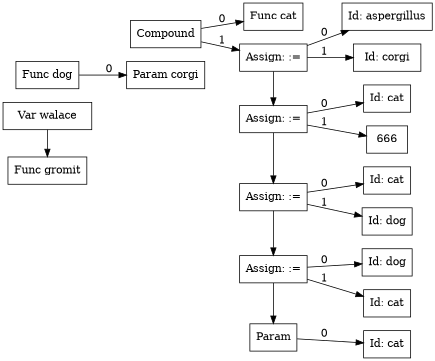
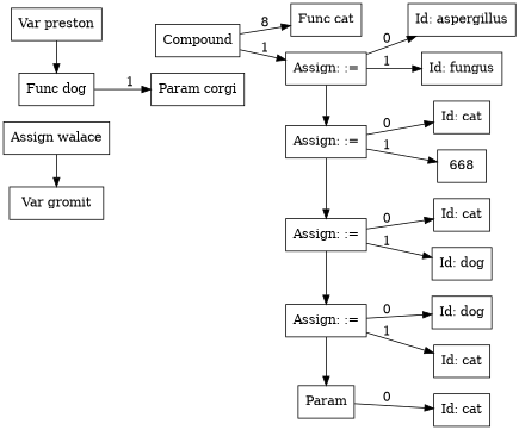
  digraph {
    rankdir=LR
    node [shape=box]
-   n1 [label="Var walace"]
-   n2 [label="Func gromit"]
+   n1 [label="Assign walace"]
+   n2 [label="Var gromit"]
+   n3 [label="Var preston"]
    n4 [label="Func dog"]
    n5 [label="Param corgi"]
    n6 [label=Compound]
    n7 [label="Func cat"]
    n8 [label="Assign: :="]
    n9 [label="Id: aspergillus"]
-   n10 [label="Id: corgi"]
+   n10 [label="Id: fungus"]
    n11 [label="Assign: :="]
    n12 [label="Assign: :="]
    n13 [label="Assign: :="]
    n14 [label=Param]
    n15 [label="Id: cat"]
-   n16 [label=666]
+   n16 [label=668]
    n17 [label="Id: cat"]
    n18 [label="Id: dog"]
    n19 [label="Id: dog"]
    n20 [label="Id: cat"]
    n21 [label="Id: cat"]
    subgraph sub_1 {
      rank=same
      n1
      n2
+     n3
      n4
    }
    subgraph sub_2 {
      n1
      n2
+     n3
      n4
    }
    subgraph sub_3 {
      ordering=out
      rank=same
      n5
      n6
    }
    subgraph sub_4 {
      n4
      n5
      n6
    }
    subgraph sub_5 {
      ordering=out
      rank=same
      n7
      n8
    }
    subgraph sub_6 {
      n6
      n7
      n8
    }
    subgraph sub_7 {
      ordering=out
      rank=same
      n9
      n10
    }
    subgraph sub_8 {
      n8
      n9
      n10
    }
    subgraph sub_9 {
      rank=same
      n8
      n11
      n12
      n13
      n14
    }
    subgraph sub_10 {
      n8
      n11
      n12
      n13
      n14
    }
    subgraph sub_11 {
      ordering=out
      rank=same
      n15
      n16
    }
    subgraph sub_12 {
      n11
      n15
      n16
    }
    subgraph sub_13 {
      ordering=out
      rank=same
      n17
      n18
    }
    subgraph sub_14 {
      n12
      n17
      n18
    }
    subgraph sub_15 {
      ordering=out
      rank=same
      n19
      n20
    }
    subgraph sub_16 {
      n13
      n19
      n20
    }
    subgraph sub_17 {
      ordering=out
      rank=same
      n21
    }
    subgraph sub_18 {
      n14
      n21
    }
    n1 -> n2
-   n4 -> n5 [label=0]
-   n6 -> n7 [label=0]
+   n3 -> n4
+   n4 -> n5 [label=1]
+   n6 -> n7 [label=8]
    n6 -> n8 [label=1]
    n8 -> n9 [label=0]
    n8 -> n10 [label=1]
    n8 -> n11
    n11 -> n12
    n11 -> n15 [label=0]
    n11 -> n16 [label=1]
    n12 -> n13
    n12 -> n17 [label=0]
    n12 -> n18 [label=1]
    n13 -> n14
    n13 -> n19 [label=0]
    n13 -> n20 [label=1]
    n14 -> n21 [label=0]
  }
